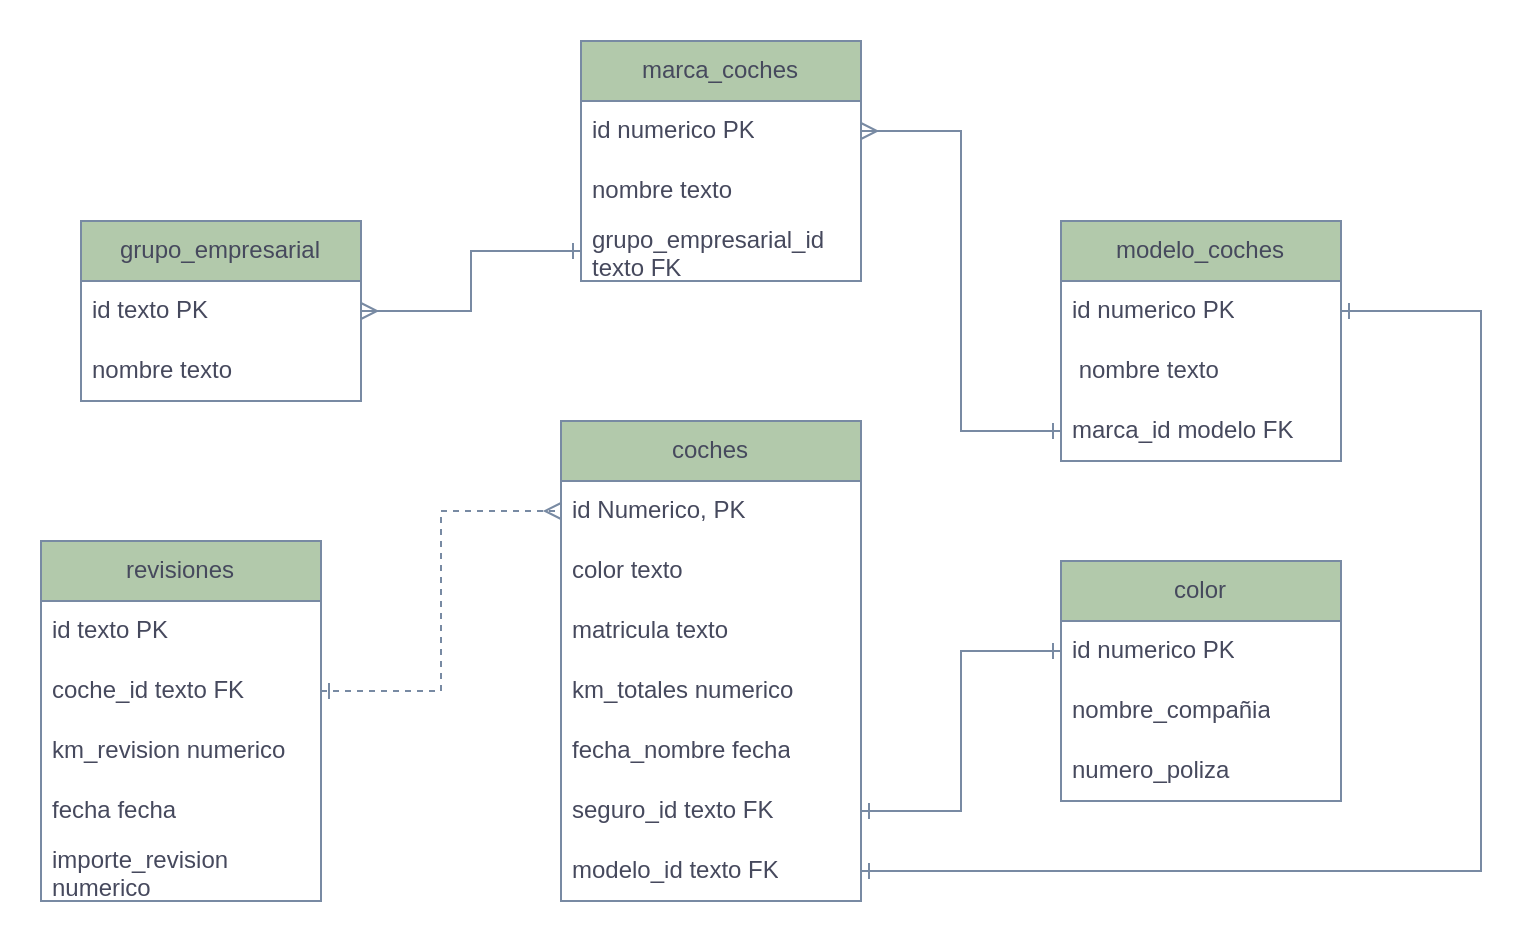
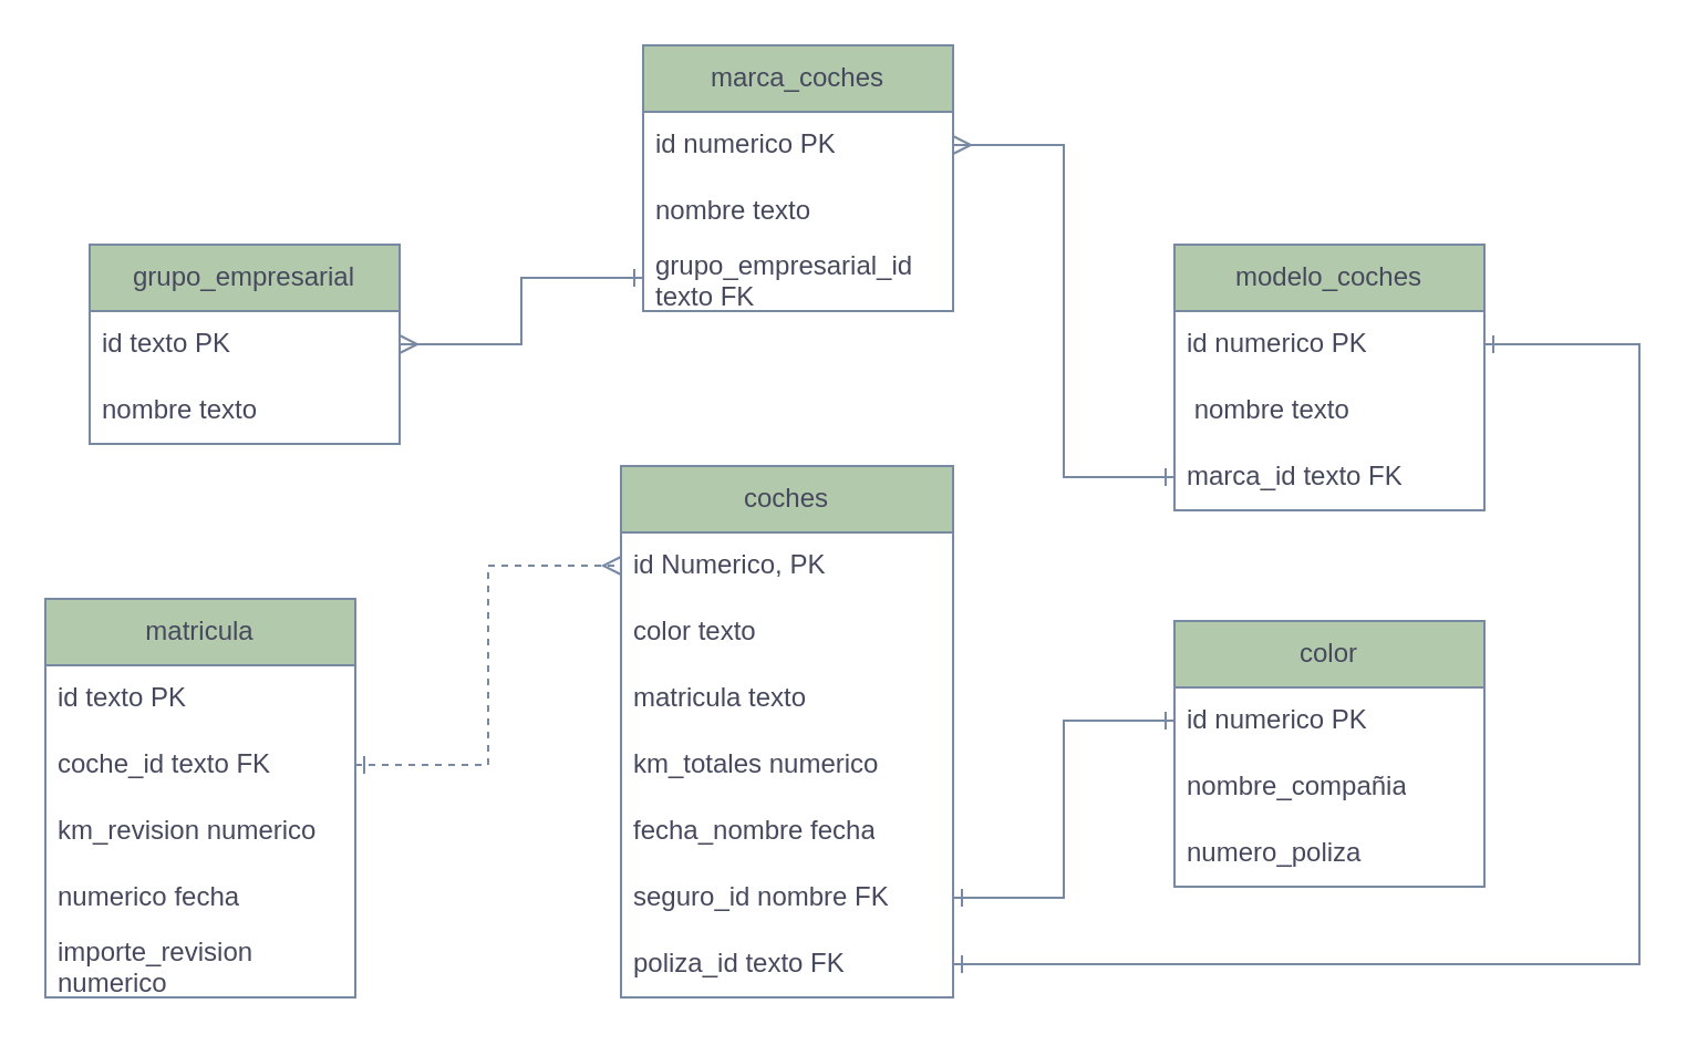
  <mxCell id="0" />
  <mxCell id="1" parent="0" />
  <mxCell id="2" value="coches" style="swimlane;fontStyle=0;childLayout=stackLayout;horizontal=1;startSize=30;horizontalStack=0;resizeParent=1;resizeParentMax=0;resizeLast=0;collapsible=1;marginBottom=0;whiteSpace=wrap;html=1;labelBackgroundColor=none;fillColor=#B2C9AB;strokeColor=#788AA3;fontColor=#46495D;" parent="1" vertex="1"><mxGeometry x="280" y="210" width="150" height="240" as="geometry" /></mxCell>
  <mxCell id="3" value="id Numerico, PK" style="text;strokeColor=none;fillColor=none;align=left;verticalAlign=middle;spacingLeft=4;spacingRight=4;overflow=hidden;points=[[0,0.5],[1,0.5]];portConstraint=eastwest;rotatable=0;whiteSpace=wrap;html=1;labelBackgroundColor=none;fontColor=#46495D;" parent="2" vertex="1"><mxGeometry y="30" width="150" height="30" as="geometry" /></mxCell>
  <mxCell id="4" value="color texto" style="text;strokeColor=none;fillColor=none;align=left;verticalAlign=middle;spacingLeft=4;spacingRight=4;overflow=hidden;points=[[0,0.5],[1,0.5]];portConstraint=eastwest;rotatable=0;whiteSpace=wrap;html=1;labelBackgroundColor=none;fontColor=#46495D;" parent="2" vertex="1"><mxGeometry y="60" width="150" height="30" as="geometry" /></mxCell>
  <mxCell id="5" value="matricula texto" style="text;strokeColor=none;fillColor=none;align=left;verticalAlign=middle;spacingLeft=4;spacingRight=4;overflow=hidden;points=[[0,0.5],[1,0.5]];portConstraint=eastwest;rotatable=0;whiteSpace=wrap;html=1;labelBackgroundColor=none;fontColor=#46495D;" parent="2" vertex="1"><mxGeometry y="90" width="150" height="30" as="geometry" /></mxCell>
  <mxCell id="6" value="km_totales numerico" style="text;strokeColor=none;fillColor=none;align=left;verticalAlign=middle;spacingLeft=4;spacingRight=4;overflow=hidden;points=[[0,0.5],[1,0.5]];portConstraint=eastwest;rotatable=0;whiteSpace=wrap;html=1;labelBackgroundColor=none;fontColor=#46495D;" parent="2" vertex="1"><mxGeometry y="120" width="150" height="30" as="geometry" /></mxCell>
  <mxCell id="7" value="fecha_nombre fecha" style="text;strokeColor=none;fillColor=none;align=left;verticalAlign=middle;spacingLeft=4;spacingRight=4;overflow=hidden;points=[[0,0.5],[1,0.5]];portConstraint=eastwest;rotatable=0;whiteSpace=wrap;html=1;labelBackgroundColor=none;fontColor=#46495D;" parent="2" vertex="1"><mxGeometry y="150" width="150" height="30" as="geometry" /></mxCell>
- <mxCell id="8" value="seguro_id texto FK" style="text;strokeColor=none;fillColor=none;align=left;verticalAlign=middle;spacingLeft=4;spacingRight=4;overflow=hidden;points=[[0,0.5],[1,0.5]];portConstraint=eastwest;rotatable=0;whiteSpace=wrap;html=1;labelBackgroundColor=none;fontColor=#46495D;" parent="2" vertex="1"><mxGeometry y="180" width="150" height="30" as="geometry" /></mxCell>
- <mxCell id="9" value="modelo_id texto FK" style="text;strokeColor=none;fillColor=none;align=left;verticalAlign=middle;spacingLeft=4;spacingRight=4;overflow=hidden;points=[[0,0.5],[1,0.5]];portConstraint=eastwest;rotatable=0;whiteSpace=wrap;html=1;labelBackgroundColor=none;fontColor=#46495D;" parent="2" vertex="1"><mxGeometry y="210" width="150" height="30" as="geometry" /></mxCell>
+ <mxCell id="8" value="seguro_id nombre FK" style="text;strokeColor=none;fillColor=none;align=left;verticalAlign=middle;spacingLeft=4;spacingRight=4;overflow=hidden;points=[[0,0.5],[1,0.5]];portConstraint=eastwest;rotatable=0;whiteSpace=wrap;html=1;labelBackgroundColor=none;fontColor=#46495D;" parent="2" vertex="1"><mxGeometry y="180" width="150" height="30" as="geometry" /></mxCell>
+ <mxCell id="9" value="poliza_id texto FK" style="text;strokeColor=none;fillColor=none;align=left;verticalAlign=middle;spacingLeft=4;spacingRight=4;overflow=hidden;points=[[0,0.5],[1,0.5]];portConstraint=eastwest;rotatable=0;whiteSpace=wrap;html=1;labelBackgroundColor=none;fontColor=#46495D;" parent="2" vertex="1"><mxGeometry y="210" width="150" height="30" as="geometry" /></mxCell>
  <mxCell id="10" value="marca_coches" style="swimlane;fontStyle=0;childLayout=stackLayout;horizontal=1;startSize=30;horizontalStack=0;resizeParent=1;resizeParentMax=0;resizeLast=0;collapsible=1;marginBottom=0;whiteSpace=wrap;html=1;labelBackgroundColor=none;fillColor=#B2C9AB;strokeColor=#788AA3;fontColor=#46495D;" parent="1" vertex="1"><mxGeometry x="290" y="20" width="140" height="120" as="geometry" /></mxCell>
  <mxCell id="11" value="id numerico PK" style="text;strokeColor=none;fillColor=none;align=left;verticalAlign=middle;spacingLeft=4;spacingRight=4;overflow=hidden;points=[[0,0.5],[1,0.5]];portConstraint=eastwest;rotatable=0;whiteSpace=wrap;html=1;labelBackgroundColor=none;fontColor=#46495D;" parent="10" vertex="1"><mxGeometry y="30" width="140" height="30" as="geometry" /></mxCell>
  <mxCell id="12" value="nombre texto" style="text;strokeColor=none;fillColor=none;align=left;verticalAlign=middle;spacingLeft=4;spacingRight=4;overflow=hidden;points=[[0,0.5],[1,0.5]];portConstraint=eastwest;rotatable=0;whiteSpace=wrap;html=1;labelBackgroundColor=none;fontColor=#46495D;" parent="10" vertex="1"><mxGeometry y="60" width="140" height="30" as="geometry" /></mxCell>
  <mxCell id="13" value="grupo_empresarial_id texto FK" style="text;strokeColor=none;fillColor=none;align=left;verticalAlign=middle;spacingLeft=4;spacingRight=4;overflow=hidden;points=[[0,0.5],[1,0.5]];portConstraint=eastwest;rotatable=0;whiteSpace=wrap;html=1;labelBackgroundColor=none;fontColor=#46495D;" parent="10" vertex="1"><mxGeometry y="90" width="140" height="30" as="geometry" /></mxCell>
  <mxCell id="14" value="modelo_coches" style="swimlane;fontStyle=0;childLayout=stackLayout;horizontal=1;startSize=30;horizontalStack=0;resizeParent=1;resizeParentMax=0;resizeLast=0;collapsible=1;marginBottom=0;whiteSpace=wrap;html=1;labelBackgroundColor=none;fillColor=#B2C9AB;strokeColor=#788AA3;fontColor=#46495D;" parent="1" vertex="1"><mxGeometry x="530" y="110" width="140" height="120" as="geometry" /></mxCell>
  <mxCell id="15" value="id numerico PK" style="text;strokeColor=none;fillColor=none;align=left;verticalAlign=middle;spacingLeft=4;spacingRight=4;overflow=hidden;points=[[0,0.5],[1,0.5]];portConstraint=eastwest;rotatable=0;whiteSpace=wrap;html=1;labelBackgroundColor=none;fontColor=#46495D;" parent="14" vertex="1"><mxGeometry y="30" width="140" height="30" as="geometry" /></mxCell>
  <mxCell id="16" value="&amp;nbsp;nombre texto" style="text;strokeColor=none;fillColor=none;align=left;verticalAlign=middle;spacingLeft=4;spacingRight=4;overflow=hidden;points=[[0,0.5],[1,0.5]];portConstraint=eastwest;rotatable=0;whiteSpace=wrap;html=1;labelBackgroundColor=none;fontColor=#46495D;" parent="14" vertex="1"><mxGeometry y="60" width="140" height="30" as="geometry" /></mxCell>
- <mxCell id="17" value="marca_id modelo FK" style="text;strokeColor=none;fillColor=none;align=left;verticalAlign=middle;spacingLeft=4;spacingRight=4;overflow=hidden;points=[[0,0.5],[1,0.5]];portConstraint=eastwest;rotatable=0;whiteSpace=wrap;html=1;labelBackgroundColor=none;fontColor=#46495D;" parent="14" vertex="1"><mxGeometry y="90" width="140" height="30" as="geometry" /></mxCell>
+ <mxCell id="17" value="marca_id texto FK" style="text;strokeColor=none;fillColor=none;align=left;verticalAlign=middle;spacingLeft=4;spacingRight=4;overflow=hidden;points=[[0,0.5],[1,0.5]];portConstraint=eastwest;rotatable=0;whiteSpace=wrap;html=1;labelBackgroundColor=none;fontColor=#46495D;" parent="14" vertex="1"><mxGeometry y="90" width="140" height="30" as="geometry" /></mxCell>
  <mxCell id="18" value="grupo_empresarial" style="swimlane;fontStyle=0;childLayout=stackLayout;horizontal=1;startSize=30;horizontalStack=0;resizeParent=1;resizeParentMax=0;resizeLast=0;collapsible=1;marginBottom=0;whiteSpace=wrap;html=1;labelBackgroundColor=none;fillColor=#B2C9AB;strokeColor=#788AA3;fontColor=#46495D;" parent="1" vertex="1"><mxGeometry x="40" y="110" width="140" height="90" as="geometry"><mxRectangle x="90" y="120" width="60" height="30" as="alternateBounds" /></mxGeometry></mxCell>
  <mxCell id="19" value="id texto PK" style="text;strokeColor=none;fillColor=none;align=left;verticalAlign=middle;spacingLeft=4;spacingRight=4;overflow=hidden;points=[[0,0.5],[1,0.5]];portConstraint=eastwest;rotatable=0;whiteSpace=wrap;html=1;labelBackgroundColor=none;fontColor=#46495D;" parent="18" vertex="1"><mxGeometry y="30" width="140" height="30" as="geometry" /></mxCell>
  <mxCell id="20" value="nombre texto&amp;nbsp;" style="text;strokeColor=none;fillColor=none;align=left;verticalAlign=middle;spacingLeft=4;spacingRight=4;overflow=hidden;points=[[0,0.5],[1,0.5]];portConstraint=eastwest;rotatable=0;whiteSpace=wrap;html=1;labelBackgroundColor=none;fontColor=#46495D;" parent="18" vertex="1"><mxGeometry y="60" width="140" height="30" as="geometry" /></mxCell>
- <mxCell id="21" value="revisiones" style="swimlane;fontStyle=0;childLayout=stackLayout;horizontal=1;startSize=30;horizontalStack=0;resizeParent=1;resizeParentMax=0;resizeLast=0;collapsible=1;marginBottom=0;whiteSpace=wrap;html=1;labelBackgroundColor=none;fillColor=#B2C9AB;strokeColor=#788AA3;fontColor=#46495D;" parent="1" vertex="1"><mxGeometry x="20" y="270" width="140" height="180" as="geometry" /></mxCell>
+ <mxCell id="21" value="matricula" style="swimlane;fontStyle=0;childLayout=stackLayout;horizontal=1;startSize=30;horizontalStack=0;resizeParent=1;resizeParentMax=0;resizeLast=0;collapsible=1;marginBottom=0;whiteSpace=wrap;html=1;labelBackgroundColor=none;fillColor=#B2C9AB;strokeColor=#788AA3;fontColor=#46495D;" parent="1" vertex="1"><mxGeometry x="20" y="270" width="140" height="180" as="geometry" /></mxCell>
  <mxCell id="22" value="id texto PK" style="text;strokeColor=none;fillColor=none;align=left;verticalAlign=middle;spacingLeft=4;spacingRight=4;overflow=hidden;points=[[0,0.5],[1,0.5]];portConstraint=eastwest;rotatable=0;whiteSpace=wrap;html=1;labelBackgroundColor=none;fontColor=#46495D;" parent="21" vertex="1"><mxGeometry y="30" width="140" height="30" as="geometry" /></mxCell>
  <mxCell id="23" value="coche_id texto FK" style="text;strokeColor=none;fillColor=none;align=left;verticalAlign=middle;spacingLeft=4;spacingRight=4;overflow=hidden;points=[[0,0.5],[1,0.5]];portConstraint=eastwest;rotatable=0;whiteSpace=wrap;html=1;labelBackgroundColor=none;fontColor=#46495D;" parent="21" vertex="1"><mxGeometry y="60" width="140" height="30" as="geometry" /></mxCell>
  <mxCell id="24" value="km_revision numerico" style="text;strokeColor=none;fillColor=none;align=left;verticalAlign=middle;spacingLeft=4;spacingRight=4;overflow=hidden;points=[[0,0.5],[1,0.5]];portConstraint=eastwest;rotatable=0;whiteSpace=wrap;html=1;labelBackgroundColor=none;fontColor=#46495D;" parent="21" vertex="1"><mxGeometry y="90" width="140" height="30" as="geometry" /></mxCell>
- <mxCell id="25" value="fecha fecha" style="text;strokeColor=none;fillColor=none;align=left;verticalAlign=middle;spacingLeft=4;spacingRight=4;overflow=hidden;points=[[0,0.5],[1,0.5]];portConstraint=eastwest;rotatable=0;whiteSpace=wrap;html=1;labelBackgroundColor=none;fontColor=#46495D;" parent="21" vertex="1"><mxGeometry y="120" width="140" height="30" as="geometry" /></mxCell>
+ <mxCell id="25" value="numerico fecha" style="text;strokeColor=none;fillColor=none;align=left;verticalAlign=middle;spacingLeft=4;spacingRight=4;overflow=hidden;points=[[0,0.5],[1,0.5]];portConstraint=eastwest;rotatable=0;whiteSpace=wrap;html=1;labelBackgroundColor=none;fontColor=#46495D;" parent="21" vertex="1"><mxGeometry y="120" width="140" height="30" as="geometry" /></mxCell>
  <mxCell id="26" value="importe_revision numerico" style="text;strokeColor=none;fillColor=none;align=left;verticalAlign=middle;spacingLeft=4;spacingRight=4;overflow=hidden;points=[[0,0.5],[1,0.5]];portConstraint=eastwest;rotatable=0;whiteSpace=wrap;html=1;labelBackgroundColor=none;fontColor=#46495D;" parent="21" vertex="1"><mxGeometry y="150" width="140" height="30" as="geometry" /></mxCell>
  <mxCell id="27" style="edgeStyle=orthogonalEdgeStyle;rounded=0;orthogonalLoop=1;jettySize=auto;html=1;exitX=0;exitY=0.5;exitDx=0;exitDy=0;entryX=1;entryY=0.5;entryDx=0;entryDy=0;startArrow=ERone;startFill=0;endArrow=ERmany;endFill=0;labelBackgroundColor=none;strokeColor=#788AA3;fontColor=default;" parent="1" source="13" target="19" edge="1"><mxGeometry relative="1" as="geometry" /></mxCell>
  <mxCell id="28" style="edgeStyle=orthogonalEdgeStyle;rounded=0;orthogonalLoop=1;jettySize=auto;html=1;exitX=0;exitY=0.5;exitDx=0;exitDy=0;entryX=1;entryY=0.5;entryDx=0;entryDy=0;startArrow=ERone;startFill=0;endArrow=ERmany;endFill=0;labelBackgroundColor=none;strokeColor=#788AA3;fontColor=default;" parent="1" source="17" target="11" edge="1"><mxGeometry relative="1" as="geometry" /></mxCell>
  <mxCell id="29" value="color" style="swimlane;fontStyle=0;childLayout=stackLayout;horizontal=1;startSize=30;horizontalStack=0;resizeParent=1;resizeParentMax=0;resizeLast=0;collapsible=1;marginBottom=0;whiteSpace=wrap;html=1;labelBackgroundColor=none;fillColor=#B2C9AB;strokeColor=#788AA3;fontColor=#46495D;" parent="1" vertex="1"><mxGeometry x="530" y="280" width="140" height="120" as="geometry" /></mxCell>
  <mxCell id="30" value="id numerico PK" style="text;strokeColor=none;fillColor=none;align=left;verticalAlign=middle;spacingLeft=4;spacingRight=4;overflow=hidden;points=[[0,0.5],[1,0.5]];portConstraint=eastwest;rotatable=0;whiteSpace=wrap;html=1;labelBackgroundColor=none;fontColor=#46495D;" parent="29" vertex="1"><mxGeometry y="30" width="140" height="30" as="geometry" /></mxCell>
  <mxCell id="31" value="nombre_compañia" style="text;strokeColor=none;fillColor=none;align=left;verticalAlign=middle;spacingLeft=4;spacingRight=4;overflow=hidden;points=[[0,0.5],[1,0.5]];portConstraint=eastwest;rotatable=0;whiteSpace=wrap;html=1;labelBackgroundColor=none;fontColor=#46495D;" parent="29" vertex="1"><mxGeometry y="60" width="140" height="30" as="geometry" /></mxCell>
  <mxCell id="32" value="numero_poliza" style="text;strokeColor=none;fillColor=none;align=left;verticalAlign=middle;spacingLeft=4;spacingRight=4;overflow=hidden;points=[[0,0.5],[1,0.5]];portConstraint=eastwest;rotatable=0;whiteSpace=wrap;html=1;labelBackgroundColor=none;fontColor=#46495D;" parent="29" vertex="1"><mxGeometry y="90" width="140" height="30" as="geometry" /></mxCell>
  <mxCell id="33" style="edgeStyle=orthogonalEdgeStyle;rounded=0;orthogonalLoop=1;jettySize=auto;html=1;exitX=1;exitY=0.5;exitDx=0;exitDy=0;entryX=0;entryY=0.5;entryDx=0;entryDy=0;startArrow=ERone;startFill=0;endArrow=ERone;endFill=0;labelBackgroundColor=none;strokeColor=#788AA3;fontColor=default;" parent="1" source="8" target="30" edge="1"><mxGeometry relative="1" as="geometry" /></mxCell>
  <mxCell id="34" style="edgeStyle=orthogonalEdgeStyle;rounded=0;orthogonalLoop=1;jettySize=auto;html=1;exitX=1;exitY=0.5;exitDx=0;exitDy=0;entryX=1;entryY=0.5;entryDx=0;entryDy=0;startArrow=ERone;startFill=0;endArrow=ERone;endFill=0;labelBackgroundColor=none;strokeColor=#788AA3;fontColor=default;" parent="1" source="9" target="15" edge="1"><mxGeometry relative="1" as="geometry"><Array as="points"><mxPoint x="740" y="435" /><mxPoint x="740" y="155" /></Array></mxGeometry></mxCell>
  <mxCell id="35" style="edgeStyle=orthogonalEdgeStyle;rounded=0;orthogonalLoop=1;jettySize=auto;html=1;exitX=1;exitY=0.5;exitDx=0;exitDy=0;entryX=0;entryY=0.5;entryDx=0;entryDy=0;startArrow=ERone;startFill=0;endArrow=ERmany;endFill=0;labelBackgroundColor=none;strokeColor=#788AA3;fontColor=default;dashed=1;" parent="1" source="23" target="3" edge="1"><mxGeometry relative="1" as="geometry" /></mxCell>
